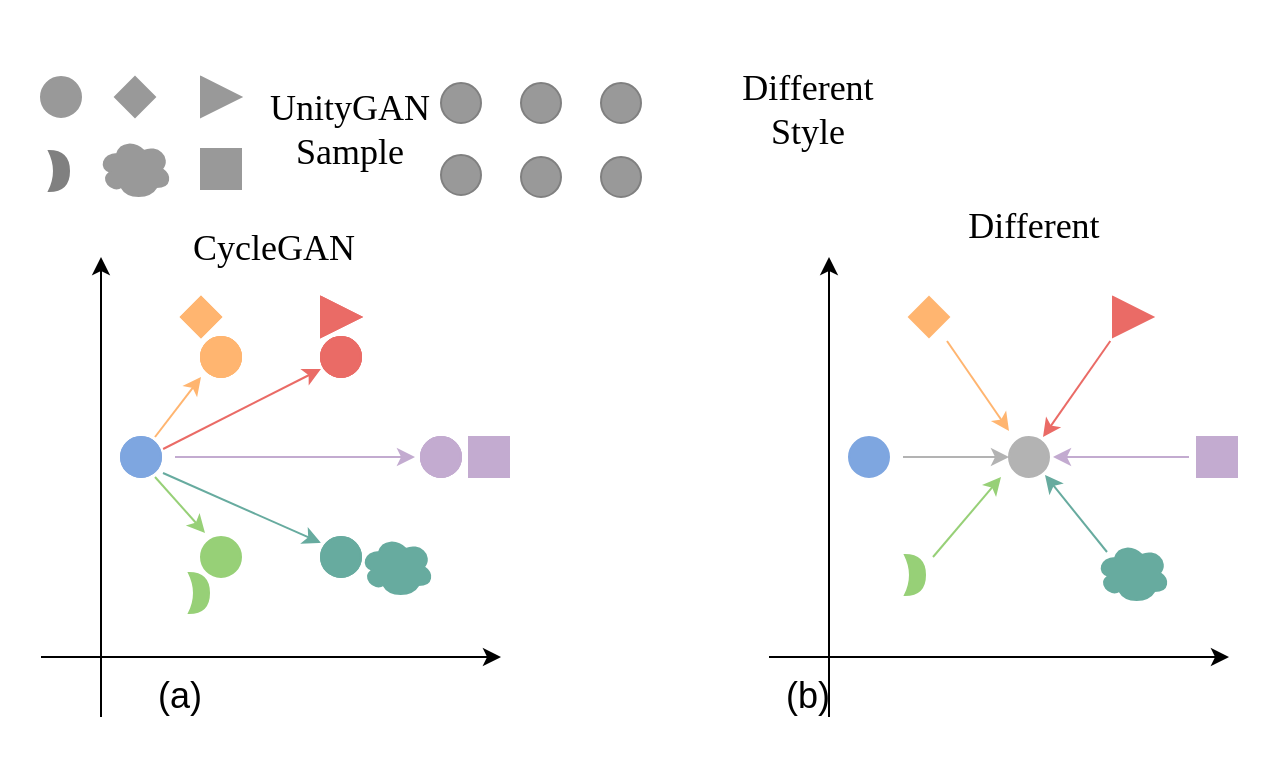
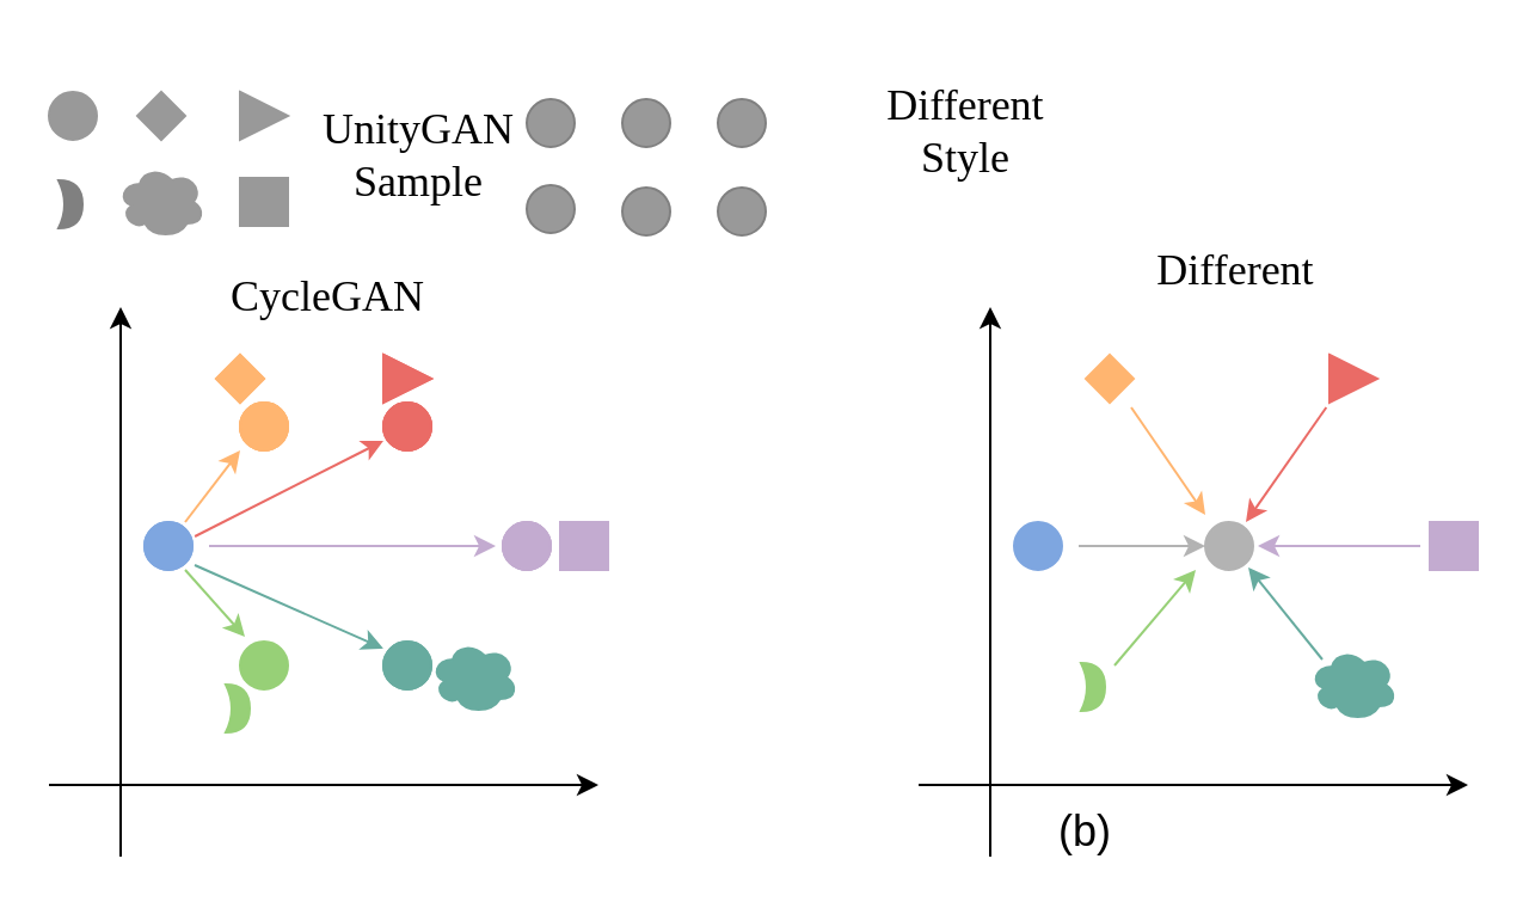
  <mxCell id="0" />
  <mxCell id="1" parent="0" />
  <mxCell id="2" value="" style="endArrow=classic;html=1;" edge="1" parent="1"><mxGeometry width="50" height="50" relative="1" as="geometry"><mxPoint x="50" y="358" as="sourcePoint" /><mxPoint x="50" y="128" as="targetPoint" /></mxGeometry></mxCell>
  <mxCell id="3" value="" style="endArrow=classic;html=1;" edge="1" parent="1"><mxGeometry width="50" height="50" relative="1" as="geometry"><mxPoint x="20" y="328" as="sourcePoint" /><mxPoint x="250" y="328" as="targetPoint" /></mxGeometry></mxCell>
  <mxCell id="4" value="" style="ellipse;whiteSpace=wrap;html=1;aspect=fixed;fillColor=#7EA6E0;strokeColor=#7EA6E0;" vertex="1" parent="1"><mxGeometry x="60" y="218" width="20" height="20" as="geometry" /></mxCell>
  <mxCell id="5" value="" style="ellipse;whiteSpace=wrap;html=1;aspect=fixed;fillColor=#FFB570;strokeColor=#FFB570;" vertex="1" parent="1"><mxGeometry x="100" y="168" width="20" height="20" as="geometry" /></mxCell>
  <mxCell id="6" value="" style="ellipse;whiteSpace=wrap;html=1;aspect=fixed;strokeColor=#97D077;fillColor=#97D077;" vertex="1" parent="1"><mxGeometry x="100" y="268" width="20" height="20" as="geometry" /></mxCell>
  <mxCell id="7" value="" style="ellipse;whiteSpace=wrap;html=1;aspect=fixed;fillColor=#EA6B66;strokeColor=#EA6B66;" vertex="1" parent="1"><mxGeometry x="160" y="168" width="20" height="20" as="geometry" /></mxCell>
  <mxCell id="8" value="" style="ellipse;whiteSpace=wrap;html=1;aspect=fixed;strokeColor=#67AB9F;fillColor=#67AB9F;" vertex="1" parent="1"><mxGeometry x="160" y="268" width="20" height="20" as="geometry" /></mxCell>
  <mxCell id="9" value="" style="endArrow=classic;html=1;exitX=1;exitY=1;exitDx=0;exitDy=0;exitPerimeter=0;strokeColor=#97D077;" edge="1" parent="1"><mxGeometry width="50" height="50" relative="1" as="geometry"><mxPoint x="77" y="238" as="sourcePoint" /><mxPoint x="102" y="266" as="targetPoint" /></mxGeometry></mxCell>
  <mxCell id="10" value="" style="endArrow=classic;html=1;strokeColor=#FFB570;" edge="1" parent="1"><mxGeometry width="50" height="50" relative="1" as="geometry"><mxPoint x="77" y="218" as="sourcePoint" /><mxPoint x="100" y="188" as="targetPoint" /></mxGeometry></mxCell>
  <mxCell id="11" value="" style="endArrow=classic;html=1;entryX=0;entryY=0;entryDx=0;entryDy=0;exitX=1.2;exitY=0.9;exitDx=0;exitDy=0;exitPerimeter=0;strokeColor=#67AB9F;" edge="1" parent="1"><mxGeometry width="50" height="50" relative="1" as="geometry"><mxPoint x="81" y="236" as="sourcePoint" /><mxPoint x="159.929" y="270.929" as="targetPoint" /></mxGeometry></mxCell>
  <mxCell id="12" value="" style="endArrow=classic;html=1;exitX=1.2;exitY=0.9;exitDx=0;exitDy=0;exitPerimeter=0;strokeColor=#EA6B66;" edge="1" parent="1"><mxGeometry width="50" height="50" relative="1" as="geometry"><mxPoint x="81.07" y="224" as="sourcePoint" /><mxPoint x="160" y="184" as="targetPoint" /></mxGeometry></mxCell>
  <mxCell id="13" value="" style="rhombus;whiteSpace=wrap;html=1;fillColor=#FFB570;strokeColor=#FFB570;" vertex="1" parent="1"><mxGeometry x="90" y="148" width="20" height="20" as="geometry" /></mxCell>
  <mxCell id="14" value="" style="triangle;whiteSpace=wrap;html=1;fillColor=#EA6B66;strokeColor=#EA6B66;" vertex="1" parent="1"><mxGeometry x="160" y="148" width="20" height="20" as="geometry" /></mxCell>
  <mxCell id="15" value="" style="rounded=0;whiteSpace=wrap;html=1;strokeColor=#C3ABD0;fillColor=#C3ABD0;" vertex="1" parent="1"><mxGeometry x="234" y="218" width="20" height="20" as="geometry" /></mxCell>
  <mxCell id="16" value="" style="ellipse;whiteSpace=wrap;html=1;aspect=fixed;fillColor=#C3ABD0;strokeColor=#C3ABD0;" vertex="1" parent="1"><mxGeometry x="210" y="218" width="20" height="20" as="geometry" /></mxCell>
  <mxCell id="17" value="" style="endArrow=classic;html=1;exitX=1;exitY=0.5;exitDx=0;exitDy=0;strokeColor=#C3ABD0;" edge="1" parent="1"><mxGeometry width="50" height="50" relative="1" as="geometry"><mxPoint x="87" y="228" as="sourcePoint" /><mxPoint x="207" y="228" as="targetPoint" /></mxGeometry></mxCell>
  <mxCell id="18" value="" style="ellipse;shape=cloud;whiteSpace=wrap;html=1;fillColor=#67AB9F;strokeColor=#67AB9F;" vertex="1" parent="1"><mxGeometry x="180" y="268" width="36" height="30" as="geometry" /></mxCell>
  <mxCell id="19" value="" style="shape=xor;whiteSpace=wrap;html=1;fillColor=#97D077;strokeColor=#97D077;" vertex="1" parent="1"><mxGeometry x="94" y="286" width="10" height="20" as="geometry" /></mxCell>
- <mxCell id="20" value="&lt;font style=&quot;font-size: 18px&quot;&gt;(a)&lt;/font&gt;" style="text;html=1;strokeColor=none;fillColor=none;align=center;verticalAlign=middle;whiteSpace=wrap;rounded=0;" vertex="1" parent="1"><mxGeometry x="70" y="338" width="40" height="20" as="geometry" /></mxCell>
  <mxCell id="21" value="" style="endArrow=classic;html=1;" edge="1" parent="1"><mxGeometry width="50" height="50" relative="1" as="geometry"><mxPoint x="414" y="358" as="sourcePoint" /><mxPoint x="414" y="128" as="targetPoint" /></mxGeometry></mxCell>
  <mxCell id="22" value="" style="endArrow=classic;html=1;" edge="1" parent="1"><mxGeometry width="50" height="50" relative="1" as="geometry"><mxPoint x="384" y="328" as="sourcePoint" /><mxPoint x="614" y="328" as="targetPoint" /></mxGeometry></mxCell>
  <mxCell id="23" value="" style="ellipse;whiteSpace=wrap;html=1;aspect=fixed;fillColor=#7EA6E0;strokeColor=#7EA6E0;" vertex="1" parent="1"><mxGeometry x="424" y="218" width="20" height="20" as="geometry" /></mxCell>
  <mxCell id="24" value="" style="endArrow=classic;html=1;strokeColor=#97D077;" edge="1" parent="1"><mxGeometry width="50" height="50" relative="1" as="geometry"><mxPoint x="466" y="278" as="sourcePoint" /><mxPoint x="500" y="238" as="targetPoint" /></mxGeometry></mxCell>
  <mxCell id="25" value="" style="endArrow=classic;html=1;strokeColor=#FFB570;exitX=1;exitY=1;exitDx=0;exitDy=0;" edge="1" parent="1"><mxGeometry width="50" height="50" relative="1" as="geometry"><mxPoint x="473" y="170" as="sourcePoint" /><mxPoint x="504" y="215" as="targetPoint" /></mxGeometry></mxCell>
  <mxCell id="26" value="" style="endArrow=classic;html=1;entryX=0.5;entryY=1;entryDx=0;entryDy=0;exitX=0.25;exitY=0.25;exitDx=0;exitDy=0;exitPerimeter=0;strokeColor=#67AB9F;" edge="1" parent="1"><mxGeometry width="50" height="50" relative="1" as="geometry"><mxPoint x="553" y="275.5" as="sourcePoint" /><mxPoint x="522" y="237" as="targetPoint" /></mxGeometry></mxCell>
  <mxCell id="27" value="" style="endArrow=classic;html=1;strokeColor=#EA6B66;exitX=-0.067;exitY=1.1;exitDx=0;exitDy=0;exitPerimeter=0;" edge="1" parent="1" source="29"><mxGeometry width="50" height="50" relative="1" as="geometry"><mxPoint x="550" y="178" as="sourcePoint" /><mxPoint x="521" y="218" as="targetPoint" /></mxGeometry></mxCell>
  <mxCell id="28" value="" style="rhombus;whiteSpace=wrap;html=1;fillColor=#FFB570;strokeColor=#FFB570;" vertex="1" parent="1"><mxGeometry x="454" y="148" width="20" height="20" as="geometry" /></mxCell>
  <mxCell id="29" value="" style="triangle;whiteSpace=wrap;html=1;fillColor=#EA6B66;strokeColor=#EA6B66;" vertex="1" parent="1"><mxGeometry x="556" y="148" width="20" height="20" as="geometry" /></mxCell>
  <mxCell id="30" value="" style="rounded=0;whiteSpace=wrap;html=1;strokeColor=#C3ABD0;fillColor=#C3ABD0;" vertex="1" parent="1"><mxGeometry x="598" y="218" width="20" height="20" as="geometry" /></mxCell>
  <mxCell id="31" value="" style="endArrow=classic;html=1;strokeColor=#C3ABD0;" edge="1" parent="1"><mxGeometry width="50" height="50" relative="1" as="geometry"><mxPoint x="594" y="228" as="sourcePoint" /><mxPoint x="526" y="228" as="targetPoint" /></mxGeometry></mxCell>
  <mxCell id="32" value="" style="ellipse;shape=cloud;whiteSpace=wrap;html=1;fillColor=#67AB9F;strokeColor=#67AB9F;" vertex="1" parent="1"><mxGeometry x="548" y="271" width="36" height="30" as="geometry" /></mxCell>
  <mxCell id="33" value="" style="shape=xor;whiteSpace=wrap;html=1;fillColor=#97D077;strokeColor=#97D077;" vertex="1" parent="1"><mxGeometry x="452" y="277" width="10" height="20" as="geometry" /></mxCell>
- <mxCell id="34" value="&lt;font style=&quot;font-size: 18px&quot;&gt;(b)&lt;/font&gt;" style="text;html=1;strokeColor=none;fillColor=none;align=center;verticalAlign=middle;whiteSpace=wrap;rounded=0;" vertex="1" parent="1"><mxGeometry x="384" y="338" width="40" height="20" as="geometry" /></mxCell>
+ <mxCell id="34" value="&lt;font style=&quot;font-size: 18px&quot;&gt;(b)&lt;/font&gt;" style="text;html=1;strokeColor=none;fillColor=none;align=center;verticalAlign=middle;whiteSpace=wrap;rounded=0;" vertex="1" parent="1"><mxGeometry x="434" y="338" width="40" height="20" as="geometry" /></mxCell>
  <mxCell id="35" value="" style="ellipse;whiteSpace=wrap;html=1;aspect=fixed;strokeColor=#B3B3B3;fillColor=#B3B3B3;" vertex="1" parent="1"><mxGeometry x="504" y="218" width="20" height="20" as="geometry" /></mxCell>
  <mxCell id="36" value="" style="endArrow=classic;html=1;exitX=1;exitY=0.5;exitDx=0;exitDy=0;strokeColor=#B3B3B3;" edge="1" parent="1" target="35"><mxGeometry width="50" height="50" relative="1" as="geometry"><mxPoint x="451" y="228" as="sourcePoint" /><mxPoint x="571" y="228" as="targetPoint" /></mxGeometry></mxCell>
  <mxCell id="37" value="&lt;font style=&quot;font-size: 18px&quot; face=&quot;Times New Roman&quot;&gt;CycleGAN&lt;/font&gt;" style="text;html=1;strokeColor=none;fillColor=none;align=center;verticalAlign=middle;whiteSpace=wrap;rounded=0;" vertex="1" parent="1"><mxGeometry x="77" y="109" width="120" height="30" as="geometry" /></mxCell>
  <mxCell id="38" value="&lt;font style=&quot;font-size: 18px&quot; face=&quot;Times New Roman&quot;&gt;Different&lt;/font&gt;" style="text;html=1;strokeColor=none;fillColor=none;align=center;verticalAlign=middle;whiteSpace=wrap;rounded=0;" vertex="1" parent="1"><mxGeometry x="457" y="98" width="120" height="30" as="geometry" /></mxCell>
  <mxCell id="39" value="&lt;font face=&quot;Times New Roman&quot; style=&quot;font-size: 18px&quot;&gt;UnityGAN &lt;br&gt;Sample&lt;/font&gt;" style="text;html=1;strokeColor=none;fillColor=none;align=center;verticalAlign=middle;whiteSpace=wrap;rounded=0;" vertex="1" parent="1"><mxGeometry x="120" y="50" width="110" height="30" as="geometry" /></mxCell>
  <mxCell id="40" value="" style="rhombus;whiteSpace=wrap;html=1;fillColor=#FFB570;strokeColor=#FFB570;" vertex="1" parent="1"><mxGeometry x="90" y="148" width="20" height="20" as="geometry" /></mxCell>
  <mxCell id="41" value="" style="triangle;whiteSpace=wrap;html=1;fillColor=#EA6B66;strokeColor=#EA6B66;" vertex="1" parent="1"><mxGeometry x="160" y="148" width="20" height="20" as="geometry" /></mxCell>
  <mxCell id="42" value="" style="ellipse;whiteSpace=wrap;html=1;aspect=fixed;strokeColor=#999999;fillColor=#999999;" vertex="1" parent="1"><mxGeometry x="20" y="38" width="20" height="20" as="geometry" /></mxCell>
  <mxCell id="43" value="" style="rounded=0;whiteSpace=wrap;html=1;strokeColor=#999999;fillColor=#999999;" vertex="1" parent="1"><mxGeometry x="100" y="74" width="20" height="20" as="geometry" /></mxCell>
  <mxCell id="44" value="" style="ellipse;shape=cloud;whiteSpace=wrap;html=1;fillColor=#999999;strokeColor=#999999;" vertex="1" parent="1"><mxGeometry x="49" y="69" width="36" height="30" as="geometry" /></mxCell>
  <mxCell id="45" value="" style="rhombus;whiteSpace=wrap;html=1;fillColor=#999999;strokeColor=#999999;" vertex="1" parent="1"><mxGeometry x="57" y="38" width="20" height="20" as="geometry" /></mxCell>
  <mxCell id="46" value="" style="triangle;whiteSpace=wrap;html=1;fillColor=#999999;strokeColor=#999999;" vertex="1" parent="1"><mxGeometry x="100" y="38" width="20" height="20" as="geometry" /></mxCell>
  <mxCell id="47" value="" style="shape=xor;whiteSpace=wrap;html=1;fillColor=#808080;strokeColor=#808080;" vertex="1" parent="1"><mxGeometry x="24" y="75" width="10" height="20" as="geometry" /></mxCell>
  <mxCell id="48" value="&lt;font face=&quot;Times New Roman&quot; style=&quot;font-size: 18px&quot;&gt;Different &lt;br&gt;Style&lt;/font&gt;" style="text;html=1;strokeColor=none;fillColor=none;align=center;verticalAlign=middle;whiteSpace=wrap;rounded=0;" vertex="1" parent="1"><mxGeometry x="349" y="20" width="110" height="70" as="geometry" /></mxCell>
  <mxCell id="49" value="" style="ellipse;whiteSpace=wrap;html=1;aspect=fixed;fillColor=#C3ABD0;strokeColor=#C3ABD0;" vertex="1" parent="1"><mxGeometry x="210" y="218" width="20" height="20" as="geometry" /></mxCell>
  <mxCell id="50" value="" style="ellipse;whiteSpace=wrap;html=1;aspect=fixed;fillColor=#EA6B66;strokeColor=#EA6B66;" vertex="1" parent="1"><mxGeometry x="160" y="168" width="20" height="20" as="geometry" /></mxCell>
  <mxCell id="51" value="" style="ellipse;whiteSpace=wrap;html=1;aspect=fixed;fillColor=#FFB570;strokeColor=#FFB570;" vertex="1" parent="1"><mxGeometry x="100" y="168" width="20" height="20" as="geometry" /></mxCell>
  <mxCell id="52" value="" style="ellipse;whiteSpace=wrap;html=1;aspect=fixed;fillColor=#C3ABD0;strokeColor=#C3ABD0;" vertex="1" parent="1"><mxGeometry x="210" y="218" width="20" height="20" as="geometry" /></mxCell>
  <mxCell id="53" value="" style="ellipse;whiteSpace=wrap;html=1;aspect=fixed;fillColor=#EA6B66;strokeColor=#EA6B66;" vertex="1" parent="1"><mxGeometry x="160" y="168" width="20" height="20" as="geometry" /></mxCell>
  <mxCell id="54" value="" style="ellipse;whiteSpace=wrap;html=1;aspect=fixed;fillColor=#FFB570;strokeColor=#FFB570;" vertex="1" parent="1"><mxGeometry x="100" y="168" width="20" height="20" as="geometry" /></mxCell>
  <mxCell id="55" value="" style="ellipse;whiteSpace=wrap;html=1;aspect=fixed;fillColor=#7EA6E0;strokeColor=#7EA6E0;" vertex="1" parent="1"><mxGeometry x="60" y="218" width="20" height="20" as="geometry" /></mxCell>
  <mxCell id="56" value="" style="ellipse;whiteSpace=wrap;html=1;aspect=fixed;strokeColor=#67AB9F;fillColor=#67AB9F;" vertex="1" parent="1"><mxGeometry x="160" y="268" width="20" height="20" as="geometry" /></mxCell>
  <mxCell id="57" value="" style="ellipse;whiteSpace=wrap;html=1;aspect=fixed;strokeColor=#808080;fillColor=#999999;" vertex="1" parent="1"><mxGeometry x="220" y="77" width="20" height="20" as="geometry" /></mxCell>
  <mxCell id="58" value="" style="ellipse;whiteSpace=wrap;html=1;aspect=fixed;fillColor=#999999;strokeColor=#808080;" vertex="1" parent="1"><mxGeometry x="300" y="78" width="20" height="20" as="geometry" /></mxCell>
  <mxCell id="59" value="" style="ellipse;whiteSpace=wrap;html=1;aspect=fixed;fillColor=#999999;strokeColor=#808080;" vertex="1" parent="1"><mxGeometry x="260" y="41" width="20" height="20" as="geometry" /></mxCell>
  <mxCell id="60" value="" style="ellipse;whiteSpace=wrap;html=1;aspect=fixed;fillColor=#999999;strokeColor=#808080;" vertex="1" parent="1"><mxGeometry x="220" y="41" width="20" height="20" as="geometry" /></mxCell>
  <mxCell id="61" value="" style="ellipse;whiteSpace=wrap;html=1;aspect=fixed;fillColor=#999999;strokeColor=#808080;" vertex="1" parent="1"><mxGeometry x="300" y="41" width="20" height="20" as="geometry" /></mxCell>
  <mxCell id="62" value="" style="ellipse;whiteSpace=wrap;html=1;aspect=fixed;strokeColor=#808080;fillColor=#999999;" vertex="1" parent="1"><mxGeometry x="260" y="78" width="20" height="20" as="geometry" /></mxCell>
